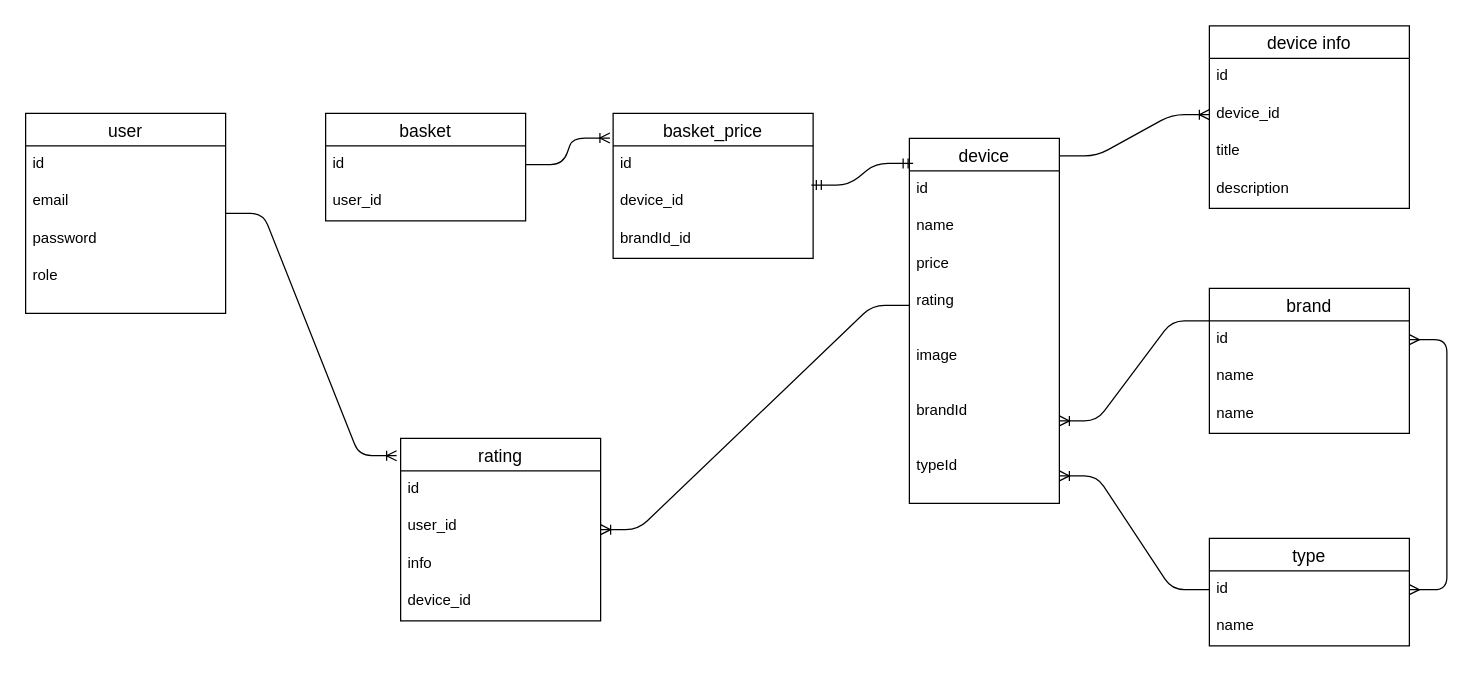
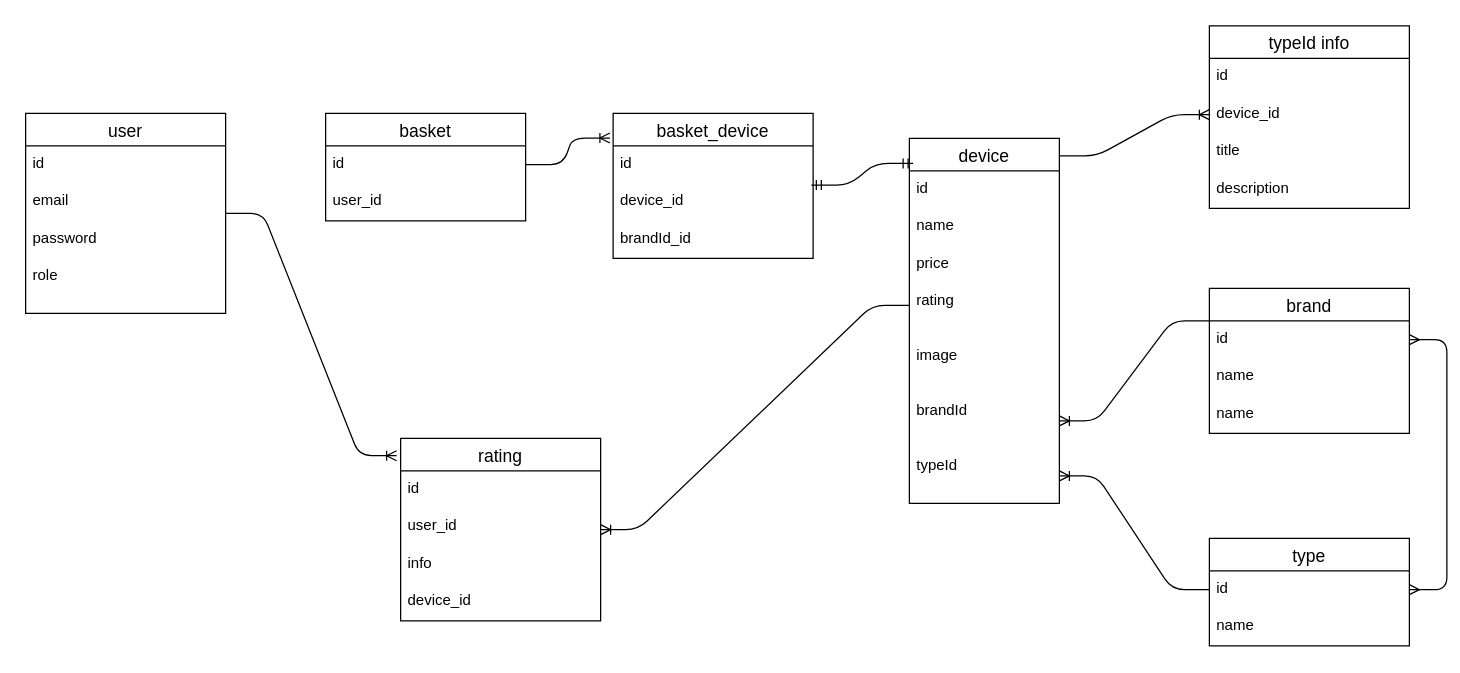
  <mxCell id="0" />
  <mxCell id="1" parent="0" />
  <mxCell id="2" value="user" style="swimlane;fontStyle=0;childLayout=stackLayout;horizontal=1;startSize=26;horizontalStack=0;resizeParent=1;resizeParentMax=0;resizeLast=0;collapsible=1;marginBottom=0;align=center;fontSize=14;" vertex="1" parent="1"><mxGeometry x="20" y="90" width="160" height="160" as="geometry" /></mxCell>
  <mxCell id="3" value="id" style="text;strokeColor=none;fillColor=none;spacingLeft=4;spacingRight=4;overflow=hidden;rotatable=0;points=[[0,0.5],[1,0.5]];portConstraint=eastwest;fontSize=12;" vertex="1" parent="2"><mxGeometry y="26" width="160" height="30" as="geometry" /></mxCell>
  <mxCell id="4" value="email" style="text;strokeColor=none;fillColor=none;spacingLeft=4;spacingRight=4;overflow=hidden;rotatable=0;points=[[0,0.5],[1,0.5]];portConstraint=eastwest;fontSize=12;" vertex="1" parent="2"><mxGeometry y="56" width="160" height="30" as="geometry" /></mxCell>
  <mxCell id="5" value="password" style="text;strokeColor=none;fillColor=none;spacingLeft=4;spacingRight=4;overflow=hidden;rotatable=0;points=[[0,0.5],[1,0.5]];portConstraint=eastwest;fontSize=12;" vertex="1" parent="2"><mxGeometry y="86" width="160" height="30" as="geometry" /></mxCell>
  <mxCell id="6" value="role" style="text;strokeColor=none;fillColor=none;spacingLeft=4;spacingRight=4;overflow=hidden;rotatable=0;points=[[0,0.5],[1,0.5]];portConstraint=eastwest;fontSize=12;" vertex="1" parent="2"><mxGeometry y="116" width="160" height="44" as="geometry" /></mxCell>
  <mxCell id="7" value="basket" style="swimlane;fontStyle=0;childLayout=stackLayout;horizontal=1;startSize=26;horizontalStack=0;resizeParent=1;resizeParentMax=0;resizeLast=0;collapsible=1;marginBottom=0;align=center;fontSize=14;" vertex="1" parent="1"><mxGeometry x="260" y="90" width="160" height="86" as="geometry" /></mxCell>
  <mxCell id="8" value="id" style="text;strokeColor=none;fillColor=none;spacingLeft=4;spacingRight=4;overflow=hidden;rotatable=0;points=[[0,0.5],[1,0.5]];portConstraint=eastwest;fontSize=12;" vertex="1" parent="7"><mxGeometry y="26" width="160" height="30" as="geometry" /></mxCell>
  <mxCell id="9" value="user_id" style="text;strokeColor=none;fillColor=none;spacingLeft=4;spacingRight=4;overflow=hidden;rotatable=0;points=[[0,0.5],[1,0.5]];portConstraint=eastwest;fontSize=12;" vertex="1" parent="7"><mxGeometry y="56" width="160" height="30" as="geometry" /></mxCell>
  <mxCell id="10" value="device" style="swimlane;fontStyle=0;childLayout=stackLayout;horizontal=1;startSize=26;horizontalStack=0;resizeParent=1;resizeParentMax=0;resizeLast=0;collapsible=1;marginBottom=0;align=center;fontSize=14;" vertex="1" parent="1"><mxGeometry x="727" y="110" width="120" height="292" as="geometry" /></mxCell>
  <mxCell id="11" value="id" style="text;strokeColor=none;fillColor=none;spacingLeft=4;spacingRight=4;overflow=hidden;rotatable=0;points=[[0,0.5],[1,0.5]];portConstraint=eastwest;fontSize=12;" vertex="1" parent="10"><mxGeometry y="26" width="120" height="30" as="geometry" /></mxCell>
  <mxCell id="12" value="name&#10;" style="text;strokeColor=none;fillColor=none;spacingLeft=4;spacingRight=4;overflow=hidden;rotatable=0;points=[[0,0.5],[1,0.5]];portConstraint=eastwest;fontSize=12;" vertex="1" parent="10"><mxGeometry y="56" width="120" height="30" as="geometry" /></mxCell>
  <mxCell id="13" value="price&#10;" style="text;strokeColor=none;fillColor=none;spacingLeft=4;spacingRight=4;overflow=hidden;rotatable=0;points=[[0,0.5],[1,0.5]];portConstraint=eastwest;fontSize=12;" vertex="1" parent="10"><mxGeometry y="86" width="120" height="30" as="geometry" /></mxCell>
  <mxCell id="14" value="rating" style="text;strokeColor=none;fillColor=none;spacingLeft=4;spacingRight=4;overflow=hidden;rotatable=0;points=[[0,0.5],[1,0.5]];portConstraint=eastwest;fontSize=12;" vertex="1" parent="10"><mxGeometry y="116" width="120" height="44" as="geometry" /></mxCell>
  <mxCell id="15" value="image" style="text;strokeColor=none;fillColor=none;spacingLeft=4;spacingRight=4;overflow=hidden;rotatable=0;points=[[0,0.5],[1,0.5]];portConstraint=eastwest;fontSize=12;" vertex="1" parent="10"><mxGeometry y="160" width="120" height="44" as="geometry" /></mxCell>
  <mxCell id="16" value="brandId" style="text;strokeColor=none;fillColor=none;spacingLeft=4;spacingRight=4;overflow=hidden;rotatable=0;points=[[0,0.5],[1,0.5]];portConstraint=eastwest;fontSize=12;" vertex="1" parent="10"><mxGeometry y="204" width="120" height="44" as="geometry" /></mxCell>
  <mxCell id="17" value="typeId" style="text;strokeColor=none;fillColor=none;spacingLeft=4;spacingRight=4;overflow=hidden;rotatable=0;points=[[0,0.5],[1,0.5]];portConstraint=eastwest;fontSize=12;" vertex="1" parent="10"><mxGeometry y="248" width="120" height="44" as="geometry" /></mxCell>
  <mxCell id="18" value="type" style="swimlane;fontStyle=0;childLayout=stackLayout;horizontal=1;startSize=26;horizontalStack=0;resizeParent=1;resizeParentMax=0;resizeLast=0;collapsible=1;marginBottom=0;align=center;fontSize=14;" vertex="1" parent="1"><mxGeometry x="967" y="430" width="160" height="86" as="geometry" /></mxCell>
  <mxCell id="19" value="id" style="text;strokeColor=none;fillColor=none;spacingLeft=4;spacingRight=4;overflow=hidden;rotatable=0;points=[[0,0.5],[1,0.5]];portConstraint=eastwest;fontSize=12;" vertex="1" parent="18"><mxGeometry y="26" width="160" height="30" as="geometry" /></mxCell>
  <mxCell id="20" value="name" style="text;strokeColor=none;fillColor=none;spacingLeft=4;spacingRight=4;overflow=hidden;rotatable=0;points=[[0,0.5],[1,0.5]];portConstraint=eastwest;fontSize=12;" vertex="1" parent="18"><mxGeometry y="56" width="160" height="30" as="geometry" /></mxCell>
  <mxCell id="21" value="brand" style="swimlane;fontStyle=0;childLayout=stackLayout;horizontal=1;startSize=26;horizontalStack=0;resizeParent=1;resizeParentMax=0;resizeLast=0;collapsible=1;marginBottom=0;align=center;fontSize=14;" vertex="1" parent="1"><mxGeometry x="967" y="230" width="160" height="116" as="geometry" /></mxCell>
  <mxCell id="22" value="id" style="text;strokeColor=none;fillColor=none;spacingLeft=4;spacingRight=4;overflow=hidden;rotatable=0;points=[[0,0.5],[1,0.5]];portConstraint=eastwest;fontSize=12;" vertex="1" parent="21"><mxGeometry y="26" width="160" height="30" as="geometry" /></mxCell>
  <mxCell id="23" value="name" style="text;strokeColor=none;fillColor=none;spacingLeft=4;spacingRight=4;overflow=hidden;rotatable=0;points=[[0,0.5],[1,0.5]];portConstraint=eastwest;fontSize=12;" vertex="1" parent="21"><mxGeometry y="56" width="160" height="30" as="geometry" /></mxCell>
  <mxCell id="24" value="name" style="text;strokeColor=none;fillColor=none;spacingLeft=4;spacingRight=4;overflow=hidden;rotatable=0;points=[[0,0.5],[1,0.5]];portConstraint=eastwest;fontSize=12;" vertex="1" parent="21"><mxGeometry y="86" width="160" height="30" as="geometry" /></mxCell>
  <mxCell id="25" value="" style="edgeStyle=entityRelationEdgeStyle;fontSize=12;html=1;endArrow=ERoneToMany;exitX=0;exitY=0.5;exitDx=0;exitDy=0;entryX=1;entryY=0.5;entryDx=0;entryDy=0;" edge="1" parent="1" source="19" target="17"><mxGeometry width="100" height="100" relative="1" as="geometry"><mxPoint x="597" y="340" as="sourcePoint" /><mxPoint x="697" y="240" as="targetPoint" /></mxGeometry></mxCell>
  <mxCell id="26" value="" style="edgeStyle=entityRelationEdgeStyle;fontSize=12;html=1;endArrow=ERoneToMany;exitX=0;exitY=0;exitDx=0;exitDy=0;entryX=1;entryY=0.5;entryDx=0;entryDy=0;exitPerimeter=0;" edge="1" parent="1" source="22" target="16"><mxGeometry width="100" height="100" relative="1" as="geometry"><mxPoint x="597" y="340" as="sourcePoint" /><mxPoint x="697" y="240" as="targetPoint" /></mxGeometry></mxCell>
  <mxCell id="27" value="" style="edgeStyle=entityRelationEdgeStyle;fontSize=12;html=1;endArrow=ERmany;startArrow=ERmany;entryX=1;entryY=0.5;entryDx=0;entryDy=0;exitX=1;exitY=0.5;exitDx=0;exitDy=0;" edge="1" parent="1" source="19" target="22"><mxGeometry width="100" height="100" relative="1" as="geometry"><mxPoint x="627" y="350" as="sourcePoint" /><mxPoint x="727" y="250" as="targetPoint" /></mxGeometry></mxCell>
- <mxCell id="28" value="device info" style="swimlane;fontStyle=0;childLayout=stackLayout;horizontal=1;startSize=26;horizontalStack=0;resizeParent=1;resizeParentMax=0;resizeLast=0;collapsible=1;marginBottom=0;align=center;fontSize=14;" vertex="1" parent="1"><mxGeometry x="967" y="20" width="160" height="146" as="geometry" /></mxCell>
+ <mxCell id="28" value="typeId info" style="swimlane;fontStyle=0;childLayout=stackLayout;horizontal=1;startSize=26;horizontalStack=0;resizeParent=1;resizeParentMax=0;resizeLast=0;collapsible=1;marginBottom=0;align=center;fontSize=14;" vertex="1" parent="1"><mxGeometry x="967" y="20" width="160" height="146" as="geometry" /></mxCell>
  <mxCell id="29" value="id" style="text;strokeColor=none;fillColor=none;spacingLeft=4;spacingRight=4;overflow=hidden;rotatable=0;points=[[0,0.5],[1,0.5]];portConstraint=eastwest;fontSize=12;" vertex="1" parent="28"><mxGeometry y="26" width="160" height="30" as="geometry" /></mxCell>
  <mxCell id="30" value="device_id" style="text;strokeColor=none;fillColor=none;spacingLeft=4;spacingRight=4;overflow=hidden;rotatable=0;points=[[0,0.5],[1,0.5]];portConstraint=eastwest;fontSize=12;" vertex="1" parent="28"><mxGeometry y="56" width="160" height="30" as="geometry" /></mxCell>
  <mxCell id="31" value="title" style="text;strokeColor=none;fillColor=none;spacingLeft=4;spacingRight=4;overflow=hidden;rotatable=0;points=[[0,0.5],[1,0.5]];portConstraint=eastwest;fontSize=12;" vertex="1" parent="28"><mxGeometry y="86" width="160" height="30" as="geometry" /></mxCell>
  <mxCell id="32" value="description" style="text;strokeColor=none;fillColor=none;spacingLeft=4;spacingRight=4;overflow=hidden;rotatable=0;points=[[0,0.5],[1,0.5]];portConstraint=eastwest;fontSize=12;" vertex="1" parent="28"><mxGeometry y="116" width="160" height="30" as="geometry" /></mxCell>
  <mxCell id="33" value="" style="edgeStyle=entityRelationEdgeStyle;fontSize=12;html=1;endArrow=ERoneToMany;entryX=0;entryY=0.5;entryDx=0;entryDy=0;exitX=1;exitY=0.048;exitDx=0;exitDy=0;exitPerimeter=0;" edge="1" parent="1" source="10" target="30"><mxGeometry width="100" height="100" relative="1" as="geometry"><mxPoint x="947" y="250" as="sourcePoint" /><mxPoint x="1047" y="150" as="targetPoint" /></mxGeometry></mxCell>
- <mxCell id="34" value="basket_price" style="swimlane;fontStyle=0;childLayout=stackLayout;horizontal=1;startSize=26;horizontalStack=0;resizeParent=1;resizeParentMax=0;resizeLast=0;collapsible=1;marginBottom=0;align=center;fontSize=14;" vertex="1" parent="1"><mxGeometry x="490" y="90" width="160" height="116" as="geometry" /></mxCell>
+ <mxCell id="34" value="basket_device" style="swimlane;fontStyle=0;childLayout=stackLayout;horizontal=1;startSize=26;horizontalStack=0;resizeParent=1;resizeParentMax=0;resizeLast=0;collapsible=1;marginBottom=0;align=center;fontSize=14;" vertex="1" parent="1"><mxGeometry x="490" y="90" width="160" height="116" as="geometry" /></mxCell>
  <mxCell id="35" value="id" style="text;strokeColor=none;fillColor=none;spacingLeft=4;spacingRight=4;overflow=hidden;rotatable=0;points=[[0,0.5],[1,0.5]];portConstraint=eastwest;fontSize=12;" vertex="1" parent="34"><mxGeometry y="26" width="160" height="30" as="geometry" /></mxCell>
  <mxCell id="36" value="device_id" style="text;strokeColor=none;fillColor=none;spacingLeft=4;spacingRight=4;overflow=hidden;rotatable=0;points=[[0,0.5],[1,0.5]];portConstraint=eastwest;fontSize=12;" vertex="1" parent="34"><mxGeometry y="56" width="160" height="30" as="geometry" /></mxCell>
  <mxCell id="37" value="brandId_id" style="text;strokeColor=none;fillColor=none;spacingLeft=4;spacingRight=4;overflow=hidden;rotatable=0;points=[[0,0.5],[1,0.5]];portConstraint=eastwest;fontSize=12;" vertex="1" parent="34"><mxGeometry y="86" width="160" height="30" as="geometry" /></mxCell>
  <mxCell id="38" value="" style="edgeStyle=entityRelationEdgeStyle;fontSize=12;html=1;endArrow=ERoneToMany;entryX=-0.016;entryY=0.17;entryDx=0;entryDy=0;entryPerimeter=0;exitX=1;exitY=0.5;exitDx=0;exitDy=0;" edge="1" parent="1" source="8" target="34"><mxGeometry width="100" height="100" relative="1" as="geometry"><mxPoint x="570" y="310" as="sourcePoint" /><mxPoint x="670" y="210" as="targetPoint" /></mxGeometry></mxCell>
  <mxCell id="39" value="" style="edgeStyle=entityRelationEdgeStyle;fontSize=12;html=1;endArrow=ERmandOne;startArrow=ERmandOne;exitX=0.991;exitY=0.045;exitDx=0;exitDy=0;exitPerimeter=0;" edge="1" parent="1" source="36"><mxGeometry width="100" height="100" relative="1" as="geometry"><mxPoint x="570" y="310" as="sourcePoint" /><mxPoint x="730" y="130" as="targetPoint" /></mxGeometry></mxCell>
  <mxCell id="40" value="rating" style="swimlane;fontStyle=0;childLayout=stackLayout;horizontal=1;startSize=26;horizontalStack=0;resizeParent=1;resizeParentMax=0;resizeLast=0;collapsible=1;marginBottom=0;align=center;fontSize=14;" vertex="1" parent="1"><mxGeometry x="320" y="350" width="160" height="146" as="geometry" /></mxCell>
  <mxCell id="41" value="id" style="text;strokeColor=none;fillColor=none;spacingLeft=4;spacingRight=4;overflow=hidden;rotatable=0;points=[[0,0.5],[1,0.5]];portConstraint=eastwest;fontSize=12;" vertex="1" parent="40"><mxGeometry y="26" width="160" height="30" as="geometry" /></mxCell>
  <mxCell id="42" value="user_id" style="text;strokeColor=none;fillColor=none;spacingLeft=4;spacingRight=4;overflow=hidden;rotatable=0;points=[[0,0.5],[1,0.5]];portConstraint=eastwest;fontSize=12;" vertex="1" parent="40"><mxGeometry y="56" width="160" height="30" as="geometry" /></mxCell>
  <mxCell id="43" value="info" style="text;strokeColor=none;fillColor=none;spacingLeft=4;spacingRight=4;overflow=hidden;rotatable=0;points=[[0,0.5],[1,0.5]];portConstraint=eastwest;fontSize=12;" vertex="1" parent="40"><mxGeometry y="86" width="160" height="30" as="geometry" /></mxCell>
  <mxCell id="44" value="device_id" style="text;strokeColor=none;fillColor=none;spacingLeft=4;spacingRight=4;overflow=hidden;rotatable=0;points=[[0,0.5],[1,0.5]];portConstraint=eastwest;fontSize=12;" vertex="1" parent="40"><mxGeometry y="116" width="160" height="30" as="geometry" /></mxCell>
  <mxCell id="45" value="" style="edgeStyle=entityRelationEdgeStyle;fontSize=12;html=1;endArrow=ERoneToMany;entryX=-0.02;entryY=0.095;entryDx=0;entryDy=0;entryPerimeter=0;" edge="1" parent="1" source="2" target="40"><mxGeometry width="100" height="100" relative="1" as="geometry"><mxPoint x="90" y="480" as="sourcePoint" /><mxPoint x="220" y="290" as="targetPoint" /></mxGeometry></mxCell>
  <mxCell id="46" value="" style="edgeStyle=entityRelationEdgeStyle;fontSize=12;html=1;endArrow=ERoneToMany;exitX=0.003;exitY=0.4;exitDx=0;exitDy=0;exitPerimeter=0;" edge="1" parent="1" source="14" target="40"><mxGeometry width="100" height="100" relative="1" as="geometry"><mxPoint x="510" y="340" as="sourcePoint" /><mxPoint x="610" y="240" as="targetPoint" /></mxGeometry></mxCell>
